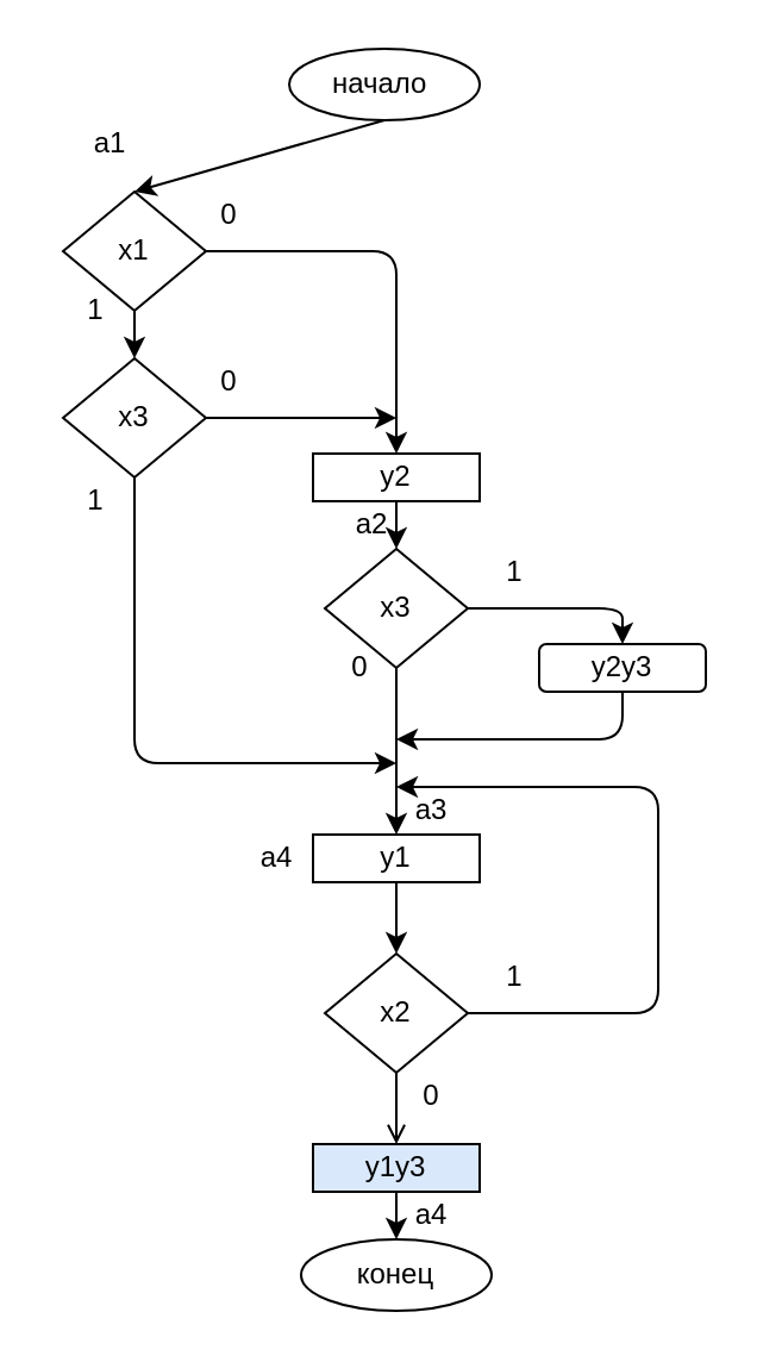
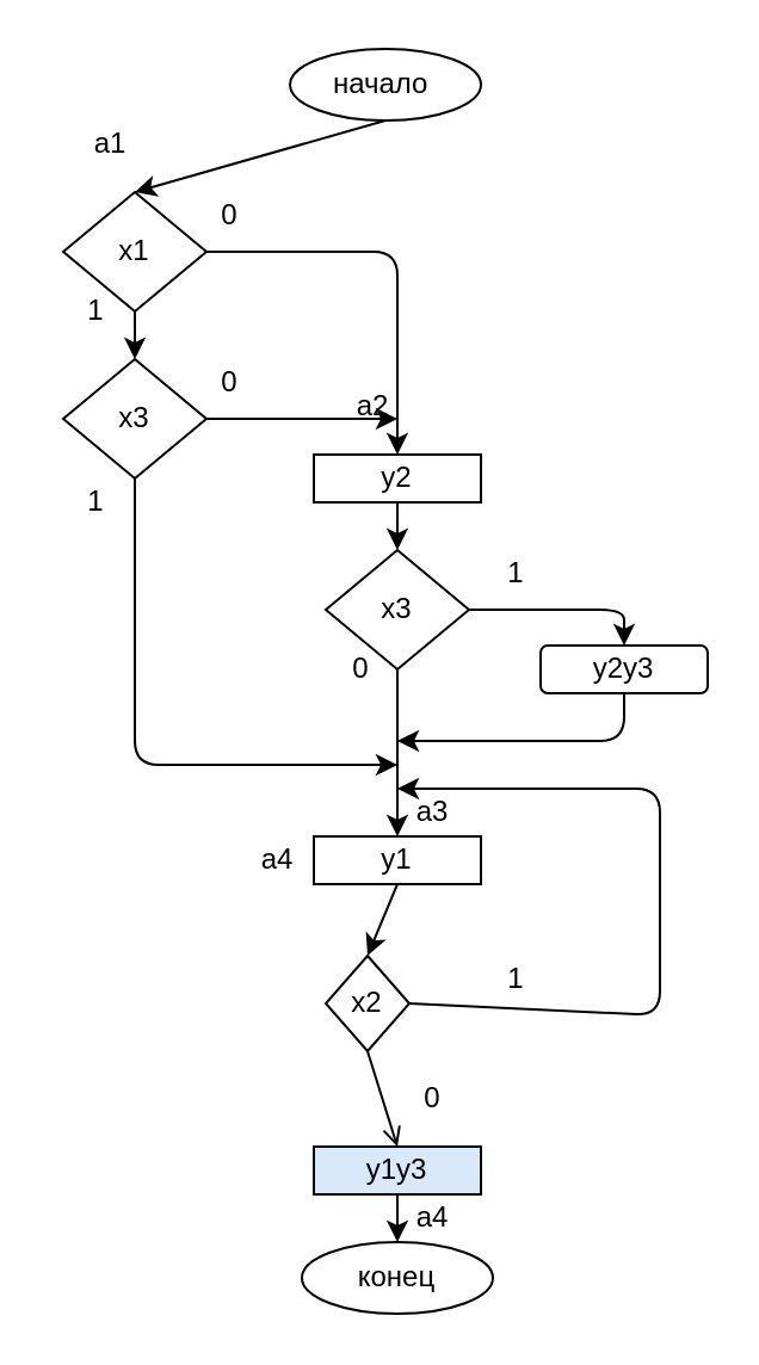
  <mxCell id="0" />
  <mxCell id="1" parent="0" />
  <mxCell id="2" value="начало&amp;nbsp;" style="ellipse;whiteSpace=wrap;html=1;" parent="1" vertex="1"><mxGeometry x="121" y="20" width="80" height="30" as="geometry" /></mxCell>
  <mxCell id="3" value="x1" style="rhombus;whiteSpace=wrap;html=1;" parent="1" vertex="1"><mxGeometry x="26" y="80" width="60" height="50" as="geometry" /></mxCell>
  <mxCell id="4" value="x3" style="rhombus;whiteSpace=wrap;html=1;" parent="1" vertex="1"><mxGeometry x="26" y="150" width="60" height="50" as="geometry" /></mxCell>
  <mxCell id="5" value="" style="endArrow=classic;html=1;entryX=0.5;entryY=0;entryDx=0;entryDy=0;exitX=0.5;exitY=1;exitDx=0;exitDy=0;" parent="1" source="2" target="3" edge="1"><mxGeometry width="50" height="50" relative="1" as="geometry"><mxPoint x="-164" y="110" as="sourcePoint" /><mxPoint x="-114" y="60" as="targetPoint" /></mxGeometry></mxCell>
  <mxCell id="6" value="" style="endArrow=classic;html=1;entryX=0.5;entryY=0;entryDx=0;entryDy=0;exitX=0.5;exitY=1;exitDx=0;exitDy=0;" parent="1" source="3" target="4" edge="1"><mxGeometry width="50" height="50" relative="1" as="geometry"><mxPoint x="-144" y="190" as="sourcePoint" /><mxPoint x="-94" y="140" as="targetPoint" /></mxGeometry></mxCell>
  <mxCell id="7" value="y2" style="rounded=0;whiteSpace=wrap;html=1;" parent="1" vertex="1"><mxGeometry x="131" y="190" width="70" height="20" as="geometry" /></mxCell>
  <mxCell id="8" value="x3" style="rhombus;whiteSpace=wrap;html=1;" parent="1" vertex="1"><mxGeometry x="136" y="230" width="60" height="50" as="geometry" /></mxCell>
  <mxCell id="9" value="y2y3" style="whiteSpace=wrap;html=1;rounded=1;" parent="1" vertex="1"><mxGeometry x="226" y="270" width="70" height="20" as="geometry" /></mxCell>
  <mxCell id="10" value="y1" style="rounded=0;whiteSpace=wrap;html=1;" parent="1" vertex="1"><mxGeometry x="131" y="350" width="70" height="20" as="geometry" /></mxCell>
- <mxCell id="11" value="x2" style="rhombus;whiteSpace=wrap;html=1;" parent="1" vertex="1"><mxGeometry x="136" y="400" width="60" height="50" as="geometry" /></mxCell>
+ <mxCell id="11" value="x2" style="rhombus;whiteSpace=wrap;html=1;" parent="1" vertex="1"><mxGeometry x="136" y="400" width="35" height="40" as="geometry" /></mxCell>
  <mxCell id="12" value="y1y3" style="rounded=0;whiteSpace=wrap;html=1;fillColor=#dae8fc;" parent="1" vertex="1"><mxGeometry x="131" y="480" width="70" height="20" as="geometry" /></mxCell>
  <mxCell id="13" value="конец" style="ellipse;whiteSpace=wrap;html=1;" parent="1" vertex="1"><mxGeometry x="126" y="520" width="80" height="30" as="geometry" /></mxCell>
  <mxCell id="14" value="" style="endArrow=classic;html=1;entryX=0.5;entryY=0;entryDx=0;entryDy=0;exitX=1;exitY=0.5;exitDx=0;exitDy=0;" parent="1" source="3" target="7" edge="1"><mxGeometry width="50" height="50" relative="1" as="geometry"><mxPoint x="116" y="110" as="sourcePoint" /><mxPoint x="166" y="60" as="targetPoint" /><Array as="points"><mxPoint x="166" y="105" /></Array></mxGeometry></mxCell>
  <mxCell id="15" value="" style="endArrow=classic;html=1;exitX=1;exitY=0.5;exitDx=0;exitDy=0;" parent="1" source="4" edge="1"><mxGeometry width="50" height="50" relative="1" as="geometry"><mxPoint x="-44" y="310" as="sourcePoint" /><mxPoint x="166" y="175" as="targetPoint" /></mxGeometry></mxCell>
  <mxCell id="16" value="" style="endArrow=classic;html=1;entryX=0.5;entryY=0;entryDx=0;entryDy=0;exitX=1;exitY=0.5;exitDx=0;exitDy=0;" parent="1" source="8" target="9" edge="1"><mxGeometry width="50" height="50" relative="1" as="geometry"><mxPoint x="16" y="330" as="sourcePoint" /><mxPoint x="66" y="280" as="targetPoint" /><Array as="points"><mxPoint x="261" y="255" /></Array></mxGeometry></mxCell>
  <mxCell id="17" value="" style="endArrow=classic;html=1;entryX=0.5;entryY=0;entryDx=0;entryDy=0;" parent="1" target="10" edge="1"><mxGeometry width="50" height="50" relative="1" as="geometry"><mxPoint x="166" y="280" as="sourcePoint" /><mxPoint x="66" y="300" as="targetPoint" /></mxGeometry></mxCell>
  <mxCell id="18" value="" style="endArrow=classic;html=1;entryX=0.5;entryY=0;entryDx=0;entryDy=0;exitX=0.5;exitY=1;exitDx=0;exitDy=0;" parent="1" source="10" target="11" edge="1"><mxGeometry width="50" height="50" relative="1" as="geometry"><mxPoint x="-4" y="420" as="sourcePoint" /><mxPoint x="46" y="370" as="targetPoint" /></mxGeometry></mxCell>
  <mxCell id="19" value="" style="endArrow=open;html=1;entryX=0.5;entryY=0;entryDx=0;entryDy=0;exitX=0.5;exitY=1;exitDx=0;exitDy=0;" parent="1" source="11" target="12" edge="1"><mxGeometry width="50" height="50" relative="1" as="geometry"><mxPoint x="46" y="450" as="sourcePoint" /><mxPoint x="96" y="400" as="targetPoint" /></mxGeometry></mxCell>
  <mxCell id="20" value="" style="endArrow=classic;html=1;entryX=0.5;entryY=0;entryDx=0;entryDy=0;exitX=0.5;exitY=1;exitDx=0;exitDy=0;" parent="1" source="12" target="13" edge="1"><mxGeometry width="50" height="50" relative="1" as="geometry"><mxPoint x="36" y="540" as="sourcePoint" /><mxPoint x="86" y="490" as="targetPoint" /></mxGeometry></mxCell>
  <mxCell id="21" value="" style="endArrow=classic;html=1;exitX=1;exitY=0.5;exitDx=0;exitDy=0;" parent="1" source="11" edge="1"><mxGeometry width="50" height="50" relative="1" as="geometry"><mxPoint x="246" y="390" as="sourcePoint" /><mxPoint x="166" y="330" as="targetPoint" /><Array as="points"><mxPoint x="276" y="425" /><mxPoint x="276" y="330" /></Array></mxGeometry></mxCell>
  <mxCell id="22" value="" style="endArrow=classic;html=1;exitX=0.5;exitY=1;exitDx=0;exitDy=0;" parent="1" source="9" edge="1"><mxGeometry width="50" height="50" relative="1" as="geometry"><mxPoint x="26" y="370" as="sourcePoint" /><mxPoint x="166" y="310" as="targetPoint" /><Array as="points"><mxPoint x="261" y="310" /></Array></mxGeometry></mxCell>
  <mxCell id="23" value="" style="endArrow=classic;html=1;exitX=0.5;exitY=1;exitDx=0;exitDy=0;" parent="1" source="4" edge="1"><mxGeometry width="50" height="50" relative="1" as="geometry"><mxPoint x="6" y="350" as="sourcePoint" /><mxPoint x="166" y="320" as="targetPoint" /><Array as="points"><mxPoint x="56" y="320" /></Array></mxGeometry></mxCell>
  <mxCell id="24" value="" style="endArrow=classic;html=1;entryX=0.5;entryY=0;entryDx=0;entryDy=0;exitX=0.5;exitY=1;exitDx=0;exitDy=0;" parent="1" source="7" target="8" edge="1"><mxGeometry width="50" height="50" relative="1" as="geometry"><mxPoint x="76" y="270" as="sourcePoint" /><mxPoint x="126" y="220" as="targetPoint" /></mxGeometry></mxCell>
  <mxCell id="25" value="0" style="text;html=1;strokeColor=none;fillColor=none;align=center;verticalAlign=middle;whiteSpace=wrap;rounded=0;" parent="1" vertex="1"><mxGeometry x="76" y="80" width="40" height="20" as="geometry" /></mxCell>
  <mxCell id="26" value="0" style="text;html=1;strokeColor=none;fillColor=none;align=center;verticalAlign=middle;whiteSpace=wrap;rounded=0;" parent="1" vertex="1"><mxGeometry x="76" y="150" width="40" height="20" as="geometry" /></mxCell>
  <mxCell id="27" value="1" style="text;html=1;strokeColor=none;fillColor=none;align=center;verticalAlign=middle;whiteSpace=wrap;rounded=0;" parent="1" vertex="1"><mxGeometry x="20" y="200" width="40" height="20" as="geometry" /></mxCell>
  <mxCell id="28" value="1" style="text;html=1;strokeColor=none;fillColor=none;align=center;verticalAlign=middle;whiteSpace=wrap;rounded=0;" parent="1" vertex="1"><mxGeometry x="196" y="230" width="40" height="20" as="geometry" /></mxCell>
  <mxCell id="29" value="0" style="text;html=1;strokeColor=none;fillColor=none;align=center;verticalAlign=middle;whiteSpace=wrap;rounded=0;" parent="1" vertex="1"><mxGeometry x="131" y="270" width="40" height="20" as="geometry" /></mxCell>
  <mxCell id="30" value="1" style="text;html=1;strokeColor=none;fillColor=none;align=center;verticalAlign=middle;whiteSpace=wrap;rounded=0;" parent="1" vertex="1"><mxGeometry x="196" y="400" width="40" height="20" as="geometry" /></mxCell>
  <mxCell id="31" value="0" style="text;html=1;strokeColor=none;fillColor=none;align=center;verticalAlign=middle;whiteSpace=wrap;rounded=0;" parent="1" vertex="1"><mxGeometry x="161" y="450" width="40" height="20" as="geometry" /></mxCell>
  <mxCell id="32" value="1" style="text;html=1;strokeColor=none;fillColor=none;align=center;verticalAlign=middle;whiteSpace=wrap;rounded=0;" parent="1" vertex="1"><mxGeometry x="20" y="120" width="40" height="20" as="geometry" /></mxCell>
  <mxCell id="33" value="a1" style="text;html=1;strokeColor=none;fillColor=none;align=center;verticalAlign=middle;whiteSpace=wrap;rounded=0;" parent="1" vertex="1"><mxGeometry x="26" y="50" width="40" height="20" as="geometry" /></mxCell>
- <mxCell id="34" value="a2" style="text;html=1;strokeColor=none;fillColor=none;align=center;verticalAlign=middle;whiteSpace=wrap;rounded=0;" parent="1" vertex="1"><mxGeometry x="136" y="210" width="40" height="20" as="geometry" /></mxCell>
+ <mxCell id="34" value="a2" style="text;html=1;strokeColor=none;fillColor=none;align=center;verticalAlign=middle;whiteSpace=wrap;rounded=0;" parent="1" vertex="1"><mxGeometry x="136" y="160" width="40" height="20" as="geometry" /></mxCell>
  <mxCell id="35" value="a3" style="text;html=1;strokeColor=none;fillColor=none;align=center;verticalAlign=middle;whiteSpace=wrap;rounded=0;" parent="1" vertex="1"><mxGeometry x="161" y="330" width="40" height="20" as="geometry" /></mxCell>
  <mxCell id="36" value="a4" style="text;html=1;strokeColor=none;fillColor=none;align=center;verticalAlign=middle;whiteSpace=wrap;rounded=0;" parent="1" vertex="1"><mxGeometry x="161" y="500" width="40" height="20" as="geometry" /></mxCell>
  <mxCell id="37" value="a4" style="text;html=1;strokeColor=none;fillColor=none;align=center;verticalAlign=middle;whiteSpace=wrap;rounded=0;" parent="1" vertex="1"><mxGeometry x="96" y="350" width="40" height="20" as="geometry" /></mxCell>
